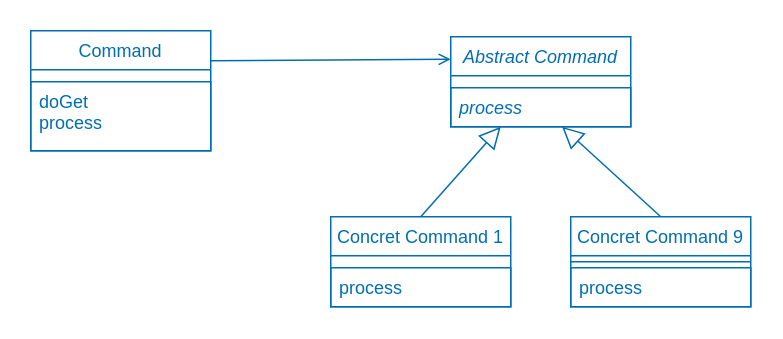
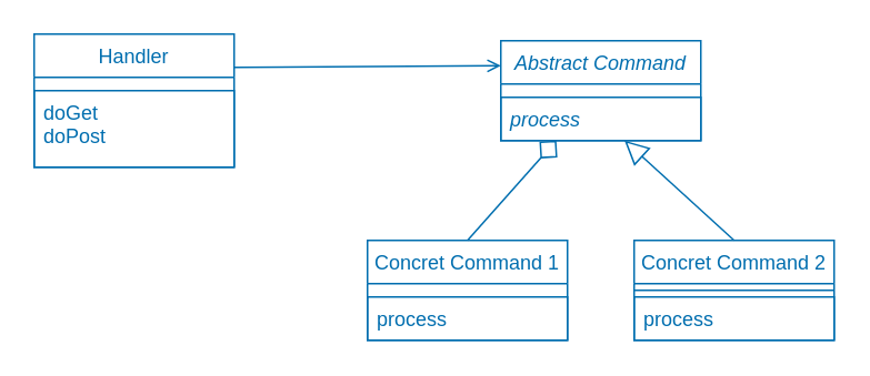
  <mxCell id="0" />
  <mxCell id="1" parent="0" />
- <mxCell id="2" value="Command" style="swimlane;fontStyle=0;align=center;verticalAlign=top;childLayout=stackLayout;horizontal=1;startSize=26;horizontalStack=0;resizeParent=1;resizeParentMax=0;resizeLast=0;collapsible=1;marginBottom=0;fillColor=none;fontColor=#006EAF;strokeColor=#006EAF;" vertex="1" parent="1"><mxGeometry x="20" y="20" width="120" height="80" as="geometry" /></mxCell>
+ <mxCell id="2" value="Handler" style="swimlane;fontStyle=0;align=center;verticalAlign=top;childLayout=stackLayout;horizontal=1;startSize=26;horizontalStack=0;resizeParent=1;resizeParentMax=0;resizeLast=0;collapsible=1;marginBottom=0;fillColor=none;fontColor=#006EAF;strokeColor=#006EAF;" vertex="1" parent="1"><mxGeometry x="20" y="20" width="120" height="80" as="geometry" /></mxCell>
  <mxCell id="3" value="" style="line;strokeWidth=1;fillColor=none;align=left;verticalAlign=middle;spacingTop=-1;spacingLeft=3;spacingRight=3;rotatable=0;labelPosition=right;points=[];portConstraint=eastwest;strokeColor=none;fontColor=#006EAF;" vertex="1" parent="2"><mxGeometry y="26" width="120" height="8" as="geometry" /></mxCell>
- <mxCell id="4" value="doGet&#10;process" style="text;strokeColor=#006EAF;fillColor=none;align=left;verticalAlign=top;spacingLeft=4;spacingRight=4;overflow=hidden;rotatable=0;points=[[0,0.5],[1,0.5]];portConstraint=eastwest;fontColor=#006EAF;" vertex="1" parent="2"><mxGeometry y="34" width="120" height="46" as="geometry" /></mxCell>
+ <mxCell id="4" value="doGet&#10;doPost" style="text;strokeColor=#006EAF;fillColor=none;align=left;verticalAlign=top;spacingLeft=4;spacingRight=4;overflow=hidden;rotatable=0;points=[[0,0.5],[1,0.5]];portConstraint=eastwest;fontColor=#006EAF;" vertex="1" parent="2"><mxGeometry y="34" width="120" height="46" as="geometry" /></mxCell>
  <mxCell id="5" value="Abstract Command" style="swimlane;fontStyle=2;align=center;verticalAlign=top;childLayout=stackLayout;horizontal=1;startSize=26;horizontalStack=0;resizeParent=1;resizeParentMax=0;resizeLast=0;collapsible=1;marginBottom=0;fillColor=none;fontColor=#006EAF;strokeColor=#006EAF;" vertex="1" parent="1"><mxGeometry x="300" y="24" width="120" height="60" as="geometry" /></mxCell>
  <mxCell id="6" value="" style="line;strokeWidth=1;fillColor=none;align=left;verticalAlign=middle;spacingTop=-1;spacingLeft=3;spacingRight=3;rotatable=0;labelPosition=right;points=[];portConstraint=eastwest;strokeColor=none;fontColor=#006EAF;" vertex="1" parent="5"><mxGeometry y="26" width="120" height="8" as="geometry" /></mxCell>
  <mxCell id="7" value="process" style="text;strokeColor=#006EAF;fillColor=none;align=left;verticalAlign=top;spacingLeft=4;spacingRight=4;overflow=hidden;rotatable=0;points=[[0,0.5],[1,0.5]];portConstraint=eastwest;fontStyle=2;fontColor=#006EAF;" vertex="1" parent="5"><mxGeometry y="34" width="120" height="26" as="geometry" /></mxCell>
  <mxCell id="8" value="Concret Command 1" style="swimlane;fontStyle=0;align=center;verticalAlign=top;childLayout=stackLayout;horizontal=1;startSize=26;horizontalStack=0;resizeParent=1;resizeParentMax=0;resizeLast=0;collapsible=1;marginBottom=0;fillColor=none;fontColor=#006EAF;strokeColor=#006EAF;" vertex="1" parent="1"><mxGeometry x="220" y="144" width="120" height="60" as="geometry" /></mxCell>
  <mxCell id="9" value="" style="line;strokeWidth=1;fillColor=none;align=left;verticalAlign=middle;spacingTop=-1;spacingLeft=3;spacingRight=3;rotatable=0;labelPosition=right;points=[];portConstraint=eastwest;strokeColor=none;fontColor=#006EAF;" vertex="1" parent="8"><mxGeometry y="26" width="120" height="8" as="geometry" /></mxCell>
  <mxCell id="10" value="process" style="text;strokeColor=#006EAF;fillColor=none;align=left;verticalAlign=top;spacingLeft=4;spacingRight=4;overflow=hidden;rotatable=0;points=[[0,0.5],[1,0.5]];portConstraint=eastwest;fontColor=#006EAF;" vertex="1" parent="8"><mxGeometry y="34" width="120" height="26" as="geometry" /></mxCell>
- <mxCell id="11" value="Concret Command 9" style="swimlane;fontStyle=0;align=center;verticalAlign=top;childLayout=stackLayout;horizontal=1;startSize=26;horizontalStack=0;resizeParent=1;resizeParentMax=0;resizeLast=0;collapsible=1;marginBottom=0;fillColor=none;fontColor=#006EAF;strokeColor=#006EAF;" vertex="1" parent="1"><mxGeometry x="380" y="144" width="120" height="60" as="geometry" /></mxCell>
+ <mxCell id="11" value="Concret Command 2" style="swimlane;fontStyle=0;align=center;verticalAlign=top;childLayout=stackLayout;horizontal=1;startSize=26;horizontalStack=0;resizeParent=1;resizeParentMax=0;resizeLast=0;collapsible=1;marginBottom=0;fillColor=none;fontColor=#006EAF;strokeColor=#006EAF;" vertex="1" parent="1"><mxGeometry x="380" y="144" width="120" height="60" as="geometry" /></mxCell>
  <mxCell id="12" value="" style="line;strokeWidth=1;fillColor=none;align=left;verticalAlign=middle;spacingTop=-1;spacingLeft=3;spacingRight=3;rotatable=0;labelPosition=right;points=[];portConstraint=eastwest;strokeColor=#006EAF;fontColor=#006EAF;" vertex="1" parent="11"><mxGeometry y="26" width="120" height="8" as="geometry" /></mxCell>
  <mxCell id="13" value="process" style="text;strokeColor=#006EAF;fillColor=none;align=left;verticalAlign=top;spacingLeft=4;spacingRight=4;overflow=hidden;rotatable=0;points=[[0,0.5],[1,0.5]];portConstraint=eastwest;fontColor=#006EAF;" vertex="1" parent="11"><mxGeometry y="34" width="120" height="26" as="geometry" /></mxCell>
- <mxCell id="14" value="" style="edgeStyle=none;html=1;endSize=12;endArrow=block;endFill=0;exitX=0.5;exitY=0;exitDx=0;exitDy=0;fontColor=#006EAF;fillColor=#1ba1e2;strokeColor=#006EAF;" edge="1" parent="1" source="8" target="5"><mxGeometry width="160" relative="1" as="geometry"><mxPoint x="160" y="294" as="sourcePoint" /><mxPoint x="320" y="294" as="targetPoint" /></mxGeometry></mxCell>
+ <mxCell id="14" value="" style="edgeStyle=none;html=1;endSize=12;endArrow=diamond;endFill=0;exitX=0.5;exitY=0;exitDx=0;exitDy=0;fontColor=#006EAF;fillColor=#1ba1e2;strokeColor=#006EAF;" edge="1" parent="1" source="8" target="5"><mxGeometry width="160" relative="1" as="geometry"><mxPoint x="160" y="294" as="sourcePoint" /><mxPoint x="320" y="294" as="targetPoint" /></mxGeometry></mxCell>
  <mxCell id="15" value="" style="edgeStyle=none;html=1;endSize=12;endArrow=block;endFill=0;exitX=0.5;exitY=0;exitDx=0;exitDy=0;fontColor=#006EAF;fillColor=#1ba1e2;strokeColor=#006EAF;" edge="1" parent="1" source="11" target="7"><mxGeometry width="160" relative="1" as="geometry"><mxPoint x="290" y="154" as="sourcePoint" /><mxPoint x="343.333" y="94" as="targetPoint" /></mxGeometry></mxCell>
  <mxCell id="16" value="" style="endArrow=open;html=1;rounded=0;align=center;verticalAlign=bottom;dashed=0;endFill=0;labelBackgroundColor=none;exitX=1;exitY=0.25;exitDx=0;exitDy=0;entryX=0;entryY=0.25;entryDx=0;entryDy=0;fontColor=#006EAF;fillColor=#1ba1e2;strokeColor=#006EAF;" edge="1" parent="1" source="2" target="5"><mxGeometry relative="1" as="geometry"><mxPoint x="140" y="60" as="sourcePoint" /><mxPoint x="300" y="60" as="targetPoint" /></mxGeometry></mxCell>
  <mxCell id="17" value="" style="resizable=0;html=1;align=center;verticalAlign=top;labelBackgroundColor=none;" connectable="0" vertex="1" parent="16"><mxGeometry relative="1" as="geometry" /></mxCell>
